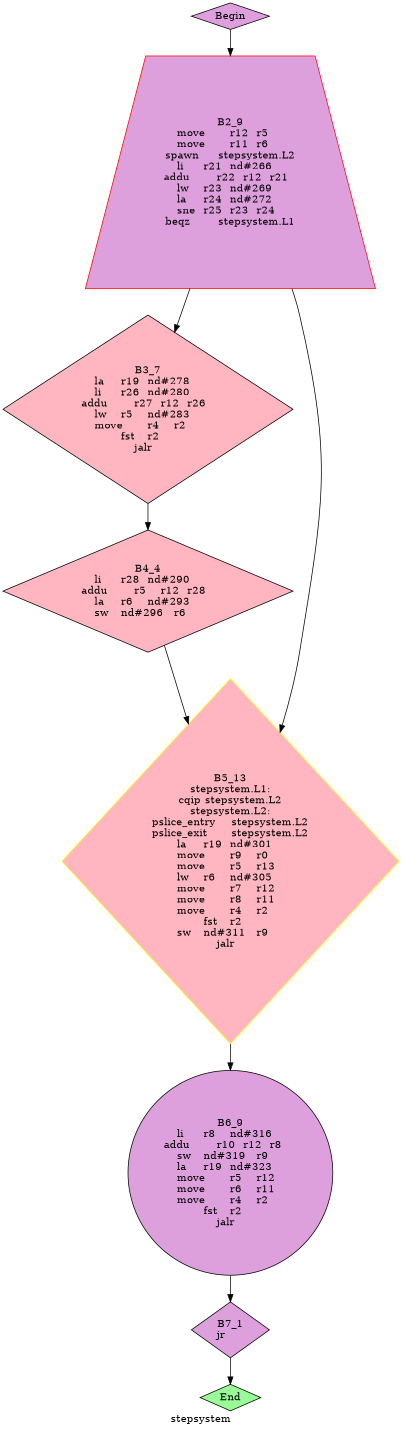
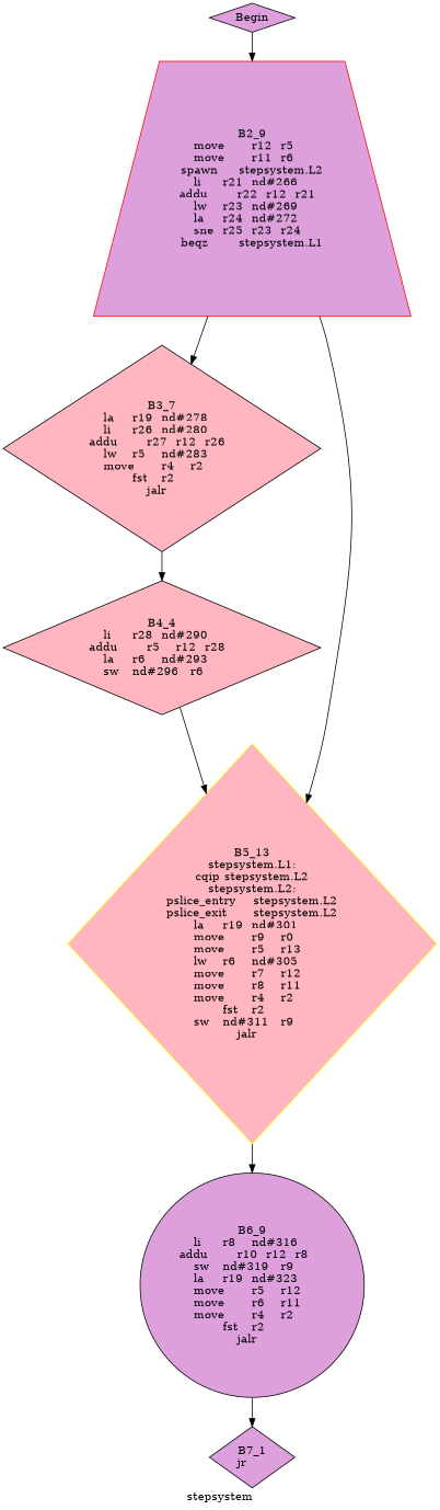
  digraph {
    color=purple
    label=stepsystem
    style=dashed
    node [fillcolor=plum shape=diamond style=filled]
    n1 [label=Begin]
    n2 [color=red label="B2_9\nmove	r12	r5	\nmove	r11	r6	\nspawn	stepsystem.L2\nli	r21	nd#266	\naddu	r22	r12	r21	\nlw	r23	nd#269	\nla	r24	nd#272	\nsne	r25	r23	r24	\nbeqz	stepsystem.L1\n" shape=trapezium]
    n3 [fillcolor=lightpink label="B3_7\nla	r19	nd#278	\nli	r26	nd#280	\naddu	r27	r12	r26	\nlw	r5	nd#283	\nmove	r4	r2	\nfst	r2	\njalr	\n"]
    n4 [color=yellow fillcolor=lightpink label="B5_13\nstepsystem.L1:\ncqip	stepsystem.L2\nstepsystem.L2:\npslice_entry	stepsystem.L2\npslice_exit	stepsystem.L2\nla	r19	nd#301	\nmove	r9	r0	\nmove	r5	r13	\nlw	r6	nd#305	\nmove	r7	r12	\nmove	r8	r11	\nmove	r4	r2	\nfst	r2	\nsw	nd#311	r9	\njalr	\n"]
    n5 [fillcolor=lightpink label="B4_4\nli	r28	nd#290	\naddu	r5	r12	r28	\nla	r6	nd#293	\nsw	nd#296	r6	\n"]
    n6 [label="B6_9\nli	r8	nd#316	\naddu	r10	r12	r8	\nsw	nd#319	r9	\nla	r19	nd#323	\nmove	r5	r12	\nmove	r6	r11	\nmove	r4	r2	\nfst	r2	\njalr	\n" shape=circle]
-   n7 [fillcolor=palegreen label=End]
    n8 [label="B7_1\njr	\n"]
    n1 -> n2
    n2 -> n3
    n2 -> n4
    n3 -> n5
    n4 -> n6
    n5 -> n4
    n6 -> n8
-   n8 -> n7
  }
